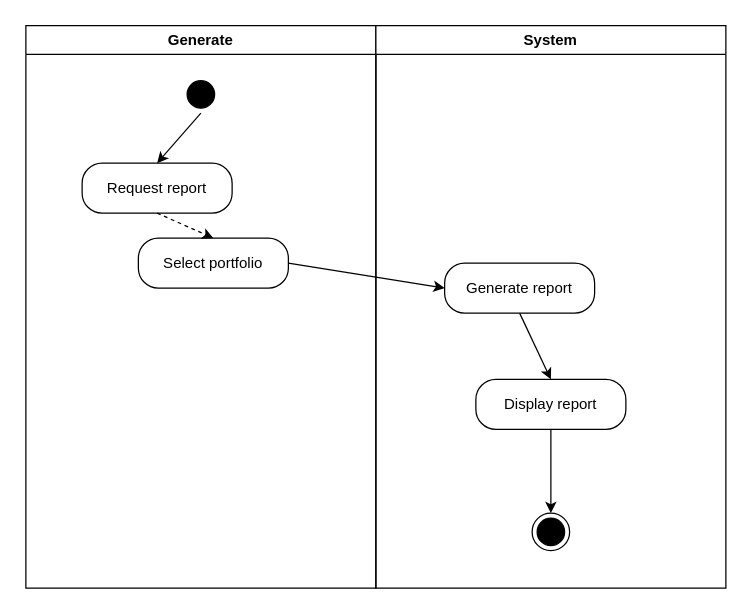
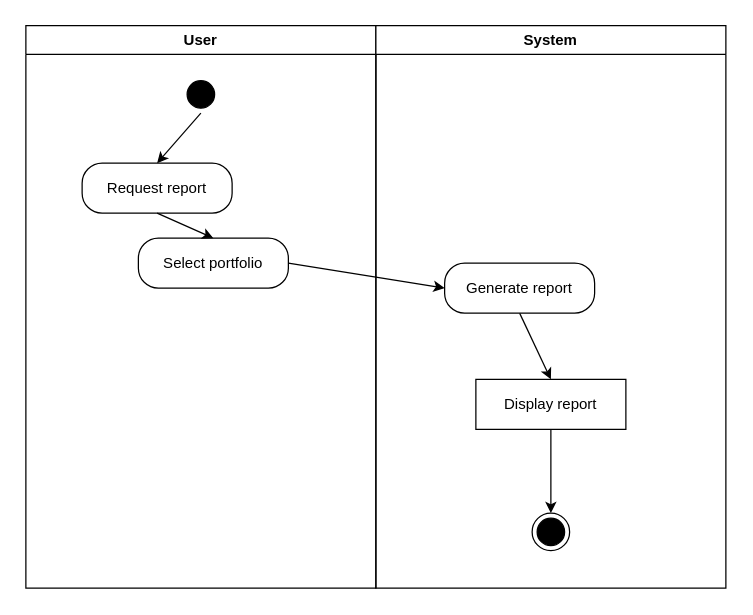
  <mxCell id="0" />
  <mxCell id="1" parent="0" />
- <mxCell id="2" value="Generate" style="swimlane;whiteSpace=wrap;strokeColor=#000000;" parent="1" vertex="1"><mxGeometry x="20" y="20" width="280" height="450" as="geometry" /></mxCell>
+ <mxCell id="2" value="User" style="swimlane;whiteSpace=wrap;strokeColor=#000000;" parent="1" vertex="1"><mxGeometry x="20" y="20" width="280" height="450" as="geometry" /></mxCell>
  <mxCell id="3" value="" style="ellipse;shape=startState;fillColor=#000000;strokeColor=#000000;" parent="2" vertex="1"><mxGeometry x="125" y="40" width="30" height="30" as="geometry" /></mxCell>
  <mxCell id="4" value="Request report" style="rounded=1;whiteSpace=wrap;html=1;arcSize=40;fontColor=#000000;fillColor=#FFFFFF;strokeColor=#000000;shadow=0;" vertex="1" parent="2"><mxGeometry x="45" y="110" width="120" height="40" as="geometry" /></mxCell>
  <mxCell id="5" value="" style="endArrow=classic;html=1;rounded=0;entryX=0.5;entryY=0;entryDx=0;entryDy=0;exitX=0.5;exitY=1;exitDx=0;exitDy=0;" edge="1" parent="2" target="4" source="3"><mxGeometry width="50" height="50" relative="1" as="geometry"><mxPoint x="165.5" y="72" as="sourcePoint" /><mxPoint x="95.5" y="42" as="targetPoint" /></mxGeometry></mxCell>
  <mxCell id="6" value="Select portfolio" style="rounded=1;whiteSpace=wrap;html=1;arcSize=40;fontColor=#000000;fillColor=#FFFFFF;strokeColor=#000000;shadow=0;" vertex="1" parent="2"><mxGeometry x="90" y="170" width="120" height="40" as="geometry" /></mxCell>
- <mxCell id="7" value="" style="endArrow=classic;html=1;rounded=0;exitX=0.5;exitY=1;exitDx=0;exitDy=0;entryX=0.5;entryY=0;entryDx=0;entryDy=0;dashed=1;" edge="1" parent="2" target="6" source="4"><mxGeometry width="50" height="50" relative="1" as="geometry"><mxPoint x="325.5" y="234" as="sourcePoint" /><mxPoint x="281" y="206" as="targetPoint" /></mxGeometry></mxCell>
+ <mxCell id="7" value="" style="endArrow=classic;html=1;rounded=0;exitX=0.5;exitY=1;exitDx=0;exitDy=0;entryX=0.5;entryY=0;entryDx=0;entryDy=0;" edge="1" parent="2" target="6" source="4"><mxGeometry width="50" height="50" relative="1" as="geometry"><mxPoint x="325.5" y="234" as="sourcePoint" /><mxPoint x="281" y="206" as="targetPoint" /></mxGeometry></mxCell>
  <mxCell id="8" value="System" style="swimlane;whiteSpace=wrap;strokeColor=#000000;startSize=23;" parent="1" vertex="1"><mxGeometry x="300" y="20" width="280" height="450" as="geometry" /></mxCell>
  <mxCell id="9" value="" style="ellipse;shape=endState;fillColor=#000000;strokeColor=#000000;" parent="8" vertex="1"><mxGeometry x="125" y="390" width="30" height="30" as="geometry" /></mxCell>
- <mxCell id="10" value="Display report" style="rounded=1;whiteSpace=wrap;html=1;arcSize=40;fontColor=#000000;fillColor=#FFFFFF;strokeColor=#000000;shadow=0;" vertex="1" parent="8"><mxGeometry x="80" y="283" width="120" height="40" as="geometry" /></mxCell>
+ <mxCell id="10" value="Display report" style="whiteSpace=wrap;html=1;arcSize=40;fontColor=#000000;fillColor=#FFFFFF;strokeColor=#000000;shadow=0;rounded=0;" vertex="1" parent="8"><mxGeometry x="80" y="283" width="120" height="40" as="geometry" /></mxCell>
  <mxCell id="11" value="" style="endArrow=classic;html=1;rounded=0;exitX=0.5;exitY=1;exitDx=0;exitDy=0;entryX=0.5;entryY=0;entryDx=0;entryDy=0;" edge="1" parent="8" target="10" source="12"><mxGeometry width="50" height="50" relative="1" as="geometry"><mxPoint x="136" y="285" as="sourcePoint" /><mxPoint x="91.5" y="257" as="targetPoint" /></mxGeometry></mxCell>
  <mxCell id="12" value="Generate report" style="rounded=1;whiteSpace=wrap;html=1;arcSize=40;fontColor=#000000;fillColor=#FFFFFF;strokeColor=#000000;shadow=0;" vertex="1" parent="8"><mxGeometry x="55" y="190" width="120" height="40" as="geometry" /></mxCell>
  <mxCell id="13" value="" style="endArrow=classic;html=1;rounded=0;entryX=0.5;entryY=0;entryDx=0;entryDy=0;exitX=0.5;exitY=1;exitDx=0;exitDy=0;" edge="1" parent="8" target="9" source="10"><mxGeometry width="50" height="50" relative="1" as="geometry"><mxPoint x="-134.5" y="322" as="sourcePoint" /><mxPoint x="-59" y="304" as="targetPoint" /></mxGeometry></mxCell>
  <mxCell id="14" value="" style="endArrow=classic;html=1;rounded=0;exitX=1;exitY=0.5;exitDx=0;exitDy=0;entryX=0;entryY=0.5;entryDx=0;entryDy=0;" edge="1" parent="1" target="12" source="6"><mxGeometry width="50" height="50" relative="1" as="geometry"><mxPoint x="235" y="302" as="sourcePoint" /><mxPoint x="190.5" y="274" as="targetPoint" /></mxGeometry></mxCell>
